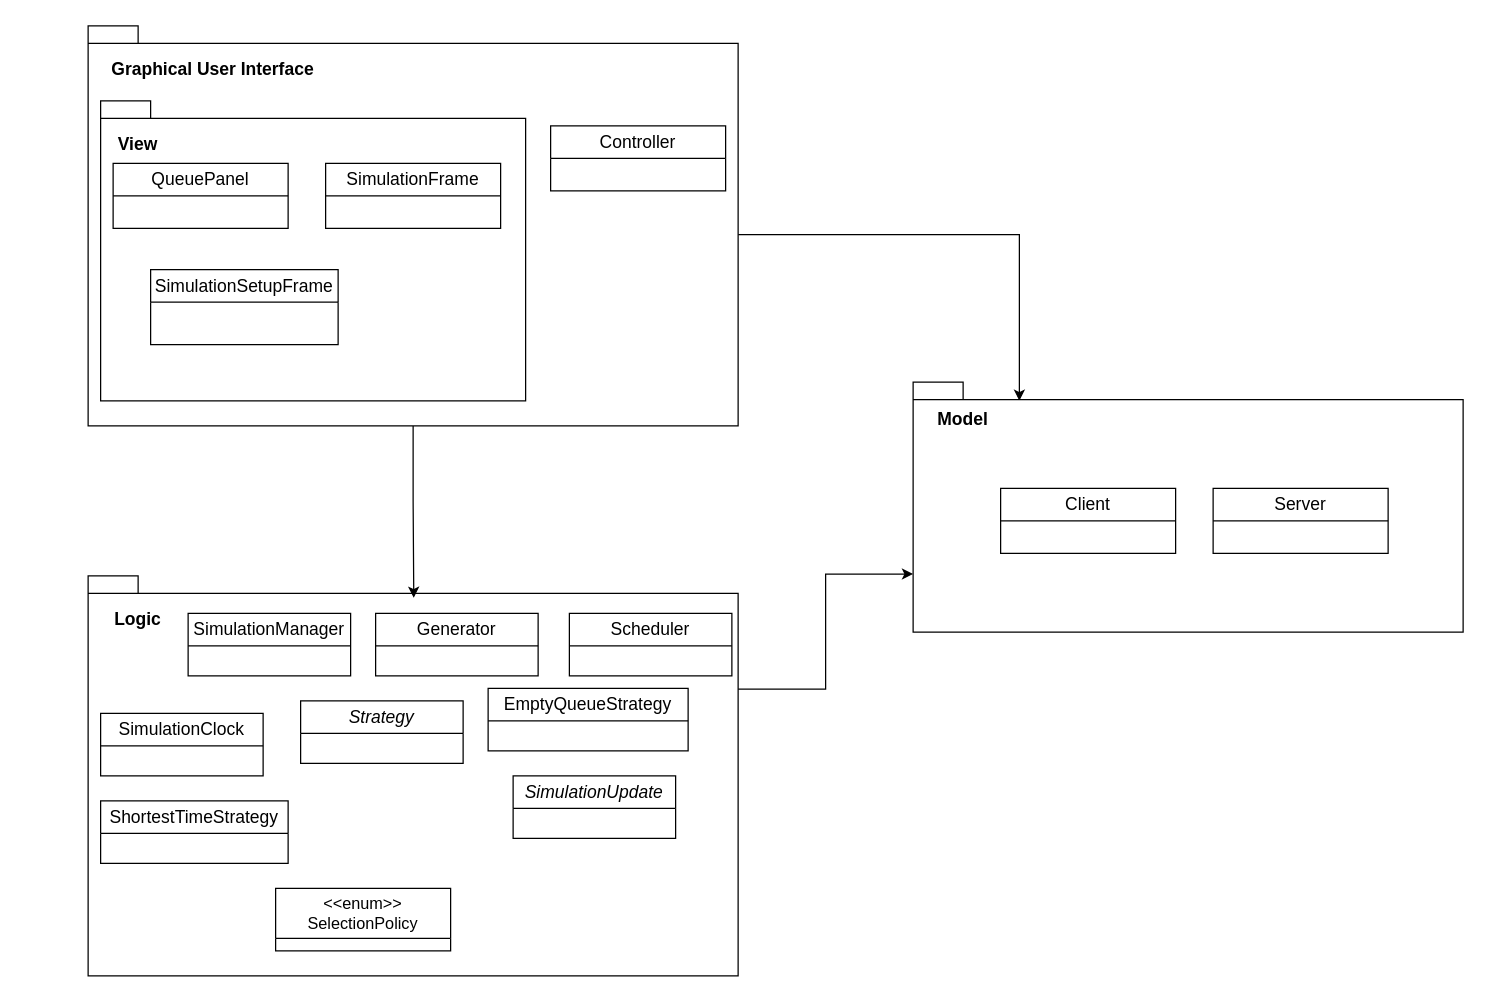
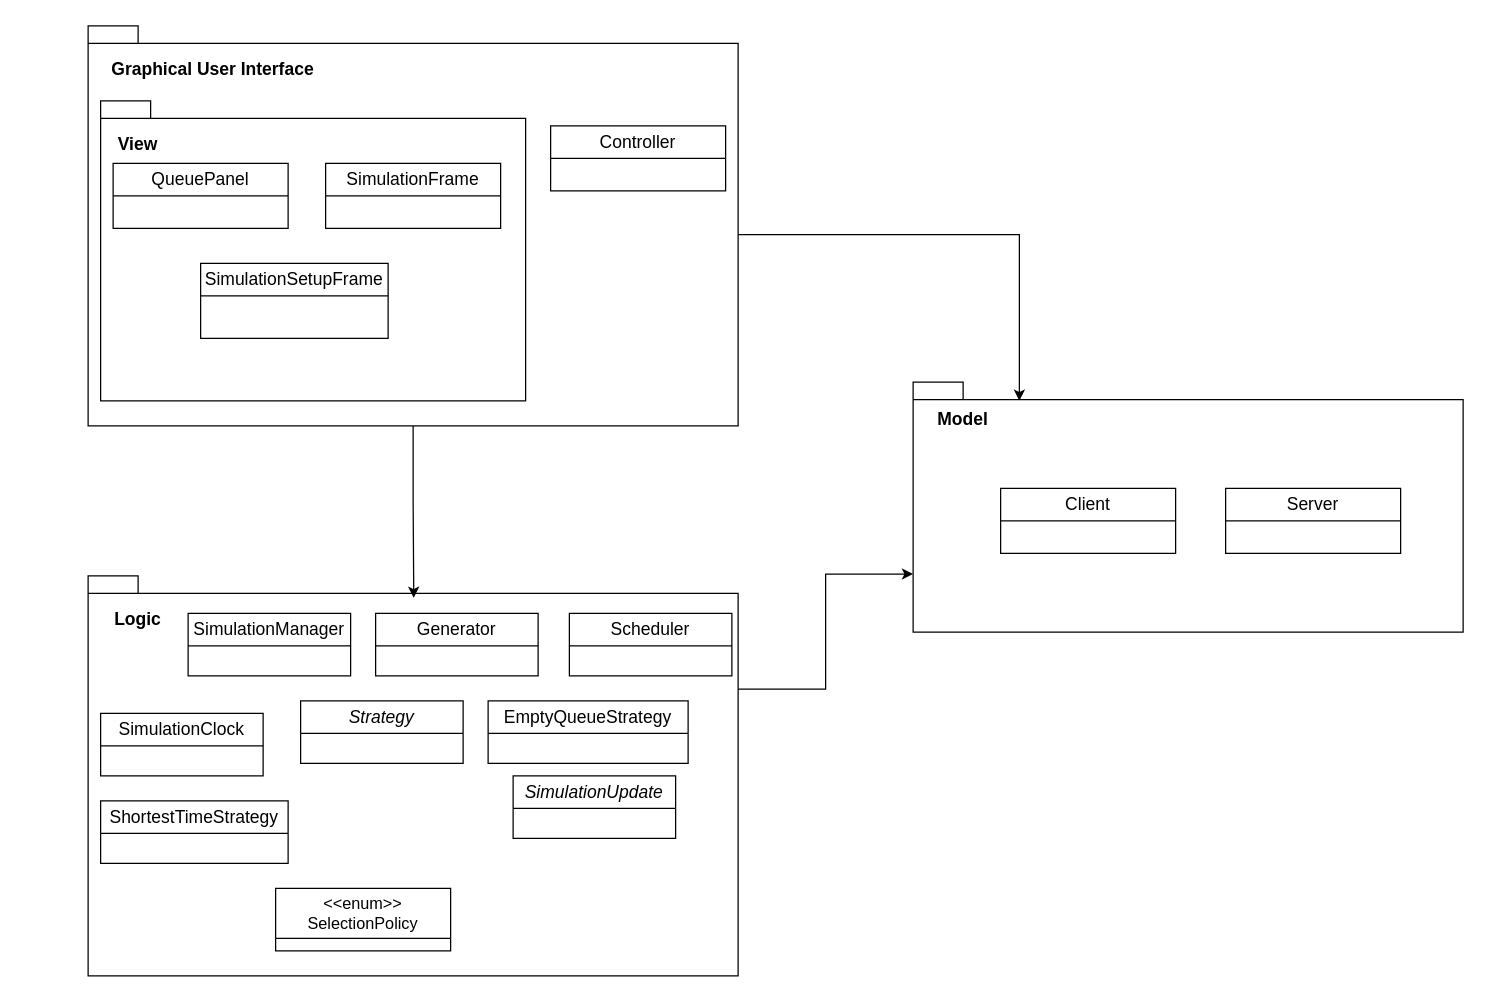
  <mxCell id="0" />
  <mxCell id="1" parent="0" />
  <mxCell id="2" style="edgeStyle=orthogonalEdgeStyle;rounded=0;orthogonalLoop=1;jettySize=auto;html=1;exitX=0;exitY=0;exitDx=520;exitDy=167;exitPerimeter=0;entryX=0.75;entryY=0;entryDx=0;entryDy=0;" parent="1" source="3" target="23" edge="1"><mxGeometry relative="1" as="geometry" /></mxCell>
  <mxCell id="3" value="" style="shape=folder;fontStyle=1;spacingTop=10;tabWidth=40;tabHeight=14;tabPosition=left;html=1;whiteSpace=wrap;" parent="1" vertex="1"><mxGeometry x="70" y="20" width="520" height="320" as="geometry" /></mxCell>
  <mxCell id="4" value="&lt;font style=&quot;font-size: 14px;&quot;&gt;&lt;b&gt;Graphical User Interface&lt;/b&gt;&lt;/font&gt;" style="text;html=1;align=center;verticalAlign=middle;whiteSpace=wrap;rounded=0;" parent="1" vertex="1"><mxGeometry x="80" y="40" width="180" height="30" as="geometry" /></mxCell>
  <mxCell id="5" value="" style="shape=folder;fontStyle=1;spacingTop=10;tabWidth=40;tabHeight=14;tabPosition=left;html=1;whiteSpace=wrap;" parent="1" vertex="1"><mxGeometry x="80" y="80" width="340" height="240" as="geometry" /></mxCell>
  <mxCell id="6" value="&lt;font style=&quot;font-size: 14px;&quot;&gt;Controller&lt;/font&gt;" style="swimlane;fontStyle=0;childLayout=stackLayout;horizontal=1;startSize=26;fillColor=none;horizontalStack=0;resizeParent=1;resizeParentMax=0;resizeLast=0;collapsible=1;marginBottom=0;whiteSpace=wrap;html=1;" parent="1" vertex="1"><mxGeometry x="440" y="100" width="140" height="52" as="geometry" /></mxCell>
  <mxCell id="7" value="&lt;font style=&quot;font-size: 14px;&quot;&gt;&lt;b&gt;View&lt;/b&gt;&lt;/font&gt;" style="text;html=1;align=center;verticalAlign=middle;whiteSpace=wrap;rounded=0;" parent="1" vertex="1"><mxGeometry x="20" y="100" width="180" height="30" as="geometry" /></mxCell>
  <mxCell id="8" value="&lt;font style=&quot;font-size: 14px;&quot;&gt;QueuePanel&lt;/font&gt;" style="swimlane;fontStyle=0;childLayout=stackLayout;horizontal=1;startSize=26;fillColor=none;horizontalStack=0;resizeParent=1;resizeParentMax=0;resizeLast=0;collapsible=1;marginBottom=0;whiteSpace=wrap;html=1;" parent="1" vertex="1"><mxGeometry x="90" y="130" width="140" height="52" as="geometry" /></mxCell>
  <mxCell id="9" value="&lt;font style=&quot;font-size: 14px;&quot;&gt;SimulationFrame&lt;/font&gt;" style="swimlane;fontStyle=0;childLayout=stackLayout;horizontal=1;startSize=26;fillColor=none;horizontalStack=0;resizeParent=1;resizeParentMax=0;resizeLast=0;collapsible=1;marginBottom=0;whiteSpace=wrap;html=1;" parent="1" vertex="1"><mxGeometry x="260" y="130" width="140" height="52" as="geometry" /></mxCell>
- <mxCell id="10" value="&lt;font style=&quot;font-size: 14px;&quot;&gt;SimulationSetupFrame&lt;/font&gt;" style="swimlane;fontStyle=0;childLayout=stackLayout;horizontal=1;startSize=26;fillColor=none;horizontalStack=0;resizeParent=1;resizeParentMax=0;resizeLast=0;collapsible=1;marginBottom=0;whiteSpace=wrap;html=1;" parent="1" vertex="1"><mxGeometry x="120" y="215" width="150" height="60" as="geometry" /></mxCell>
+ <mxCell id="10" value="&lt;font style=&quot;font-size: 14px;&quot;&gt;SimulationSetupFrame&lt;/font&gt;" style="swimlane;fontStyle=0;childLayout=stackLayout;horizontal=1;startSize=26;fillColor=none;horizontalStack=0;resizeParent=1;resizeParentMax=0;resizeLast=0;collapsible=1;marginBottom=0;whiteSpace=wrap;html=1;" parent="1" vertex="1"><mxGeometry x="160" y="210" width="150" height="60" as="geometry" /></mxCell>
  <mxCell id="11" value="" style="shape=folder;fontStyle=1;spacingTop=10;tabWidth=40;tabHeight=14;tabPosition=left;html=1;whiteSpace=wrap;" parent="1" vertex="1"><mxGeometry x="70" y="460" width="520" height="320" as="geometry" /></mxCell>
  <mxCell id="12" value="&lt;span style=&quot;font-size: 14px;&quot;&gt;&lt;b&gt;Logic&lt;/b&gt;&lt;/span&gt;" style="text;html=1;align=center;verticalAlign=middle;whiteSpace=wrap;rounded=0;" parent="1" vertex="1"><mxGeometry x="20" y="480" width="180" height="30" as="geometry" /></mxCell>
  <mxCell id="13" value="&lt;font style=&quot;font-size: 14px;&quot;&gt;SimulationManager&lt;/font&gt;" style="swimlane;fontStyle=0;childLayout=stackLayout;horizontal=1;startSize=26;fillColor=none;horizontalStack=0;resizeParent=1;resizeParentMax=0;resizeLast=0;collapsible=1;marginBottom=0;whiteSpace=wrap;html=1;" parent="1" vertex="1"><mxGeometry x="150" y="490" width="130" height="50" as="geometry" /></mxCell>
  <mxCell id="14" value="&lt;font style=&quot;font-size: 14px;&quot;&gt;Generator&lt;/font&gt;" style="swimlane;fontStyle=0;childLayout=stackLayout;horizontal=1;startSize=26;fillColor=none;horizontalStack=0;resizeParent=1;resizeParentMax=0;resizeLast=0;collapsible=1;marginBottom=0;whiteSpace=wrap;html=1;" parent="1" vertex="1"><mxGeometry x="300" y="490" width="130" height="50" as="geometry" /></mxCell>
  <mxCell id="15" value="&lt;font style=&quot;font-size: 14px;&quot;&gt;Scheduler&lt;/font&gt;" style="swimlane;fontStyle=0;childLayout=stackLayout;horizontal=1;startSize=26;fillColor=none;horizontalStack=0;resizeParent=1;resizeParentMax=0;resizeLast=0;collapsible=1;marginBottom=0;whiteSpace=wrap;html=1;" parent="1" vertex="1"><mxGeometry x="455" y="490" width="130" height="50" as="geometry" /></mxCell>
  <mxCell id="16" value="&lt;font style=&quot;font-size: 14px;&quot;&gt;SimulationClock&lt;/font&gt;" style="swimlane;fontStyle=0;childLayout=stackLayout;horizontal=1;startSize=26;fillColor=none;horizontalStack=0;resizeParent=1;resizeParentMax=0;resizeLast=0;collapsible=1;marginBottom=0;whiteSpace=wrap;html=1;" parent="1" vertex="1"><mxGeometry x="80" y="570" width="130" height="50" as="geometry" /></mxCell>
  <mxCell id="17" value="&lt;font style=&quot;font-size: 14px;&quot;&gt;&lt;i&gt;Strategy&lt;/i&gt;&lt;/font&gt;" style="swimlane;fontStyle=0;childLayout=stackLayout;horizontal=1;startSize=26;fillColor=none;horizontalStack=0;resizeParent=1;resizeParentMax=0;resizeLast=0;collapsible=1;marginBottom=0;whiteSpace=wrap;html=1;" parent="1" vertex="1"><mxGeometry x="240" y="560" width="130" height="50" as="geometry" /></mxCell>
- <mxCell id="18" value="&lt;font style=&quot;font-size: 14px;&quot;&gt;EmptyQueueStrategy&lt;/font&gt;" style="swimlane;fontStyle=0;childLayout=stackLayout;horizontal=1;startSize=26;fillColor=none;horizontalStack=0;resizeParent=1;resizeParentMax=0;resizeLast=0;collapsible=1;marginBottom=0;whiteSpace=wrap;html=1;" parent="1" vertex="1"><mxGeometry x="390" y="550" width="160" height="50" as="geometry" /></mxCell>
+ <mxCell id="18" value="&lt;font style=&quot;font-size: 14px;&quot;&gt;EmptyQueueStrategy&lt;/font&gt;" style="swimlane;fontStyle=0;childLayout=stackLayout;horizontal=1;startSize=26;fillColor=none;horizontalStack=0;resizeParent=1;resizeParentMax=0;resizeLast=0;collapsible=1;marginBottom=0;whiteSpace=wrap;html=1;" parent="1" vertex="1"><mxGeometry x="390" y="560" width="160" height="50" as="geometry" /></mxCell>
  <mxCell id="19" value="&lt;span style=&quot;font-size: 14px;&quot;&gt;ShortestTimeStrategy&lt;/span&gt;" style="swimlane;fontStyle=0;childLayout=stackLayout;horizontal=1;startSize=26;fillColor=none;horizontalStack=0;resizeParent=1;resizeParentMax=0;resizeLast=0;collapsible=1;marginBottom=0;whiteSpace=wrap;html=1;" parent="1" vertex="1"><mxGeometry x="80" y="640" width="150" height="50" as="geometry" /></mxCell>
  <mxCell id="20" value="&lt;font style=&quot;font-size: 14px;&quot;&gt;&lt;i&gt;SimulationUpdate&lt;/i&gt;&lt;/font&gt;" style="swimlane;fontStyle=0;childLayout=stackLayout;horizontal=1;startSize=26;fillColor=none;horizontalStack=0;resizeParent=1;resizeParentMax=0;resizeLast=0;collapsible=1;marginBottom=0;whiteSpace=wrap;html=1;" parent="1" vertex="1"><mxGeometry x="410" y="620" width="130" height="50" as="geometry" /></mxCell>
  <mxCell id="21" value="&lt;font style=&quot;font-size: 13px;&quot;&gt;&amp;lt;&amp;lt;enum&amp;gt;&amp;gt;&lt;/font&gt;&lt;div&gt;&lt;font style=&quot;font-size: 13px;&quot;&gt;SelectionPolicy&lt;/font&gt;&lt;/div&gt;" style="swimlane;fontStyle=0;childLayout=stackLayout;horizontal=1;startSize=40;fillColor=none;horizontalStack=0;resizeParent=1;resizeParentMax=0;resizeLast=0;collapsible=1;marginBottom=0;whiteSpace=wrap;html=1;" parent="1" vertex="1"><mxGeometry x="220" y="710" width="140" height="50" as="geometry" /></mxCell>
  <mxCell id="22" value="" style="shape=folder;fontStyle=1;spacingTop=10;tabWidth=40;tabHeight=14;tabPosition=left;html=1;whiteSpace=wrap;" parent="1" vertex="1"><mxGeometry x="730" y="305" width="440" height="200" as="geometry" /></mxCell>
  <mxCell id="23" value="&lt;span style=&quot;font-size: 14px;&quot;&gt;&lt;b&gt;Model&lt;/b&gt;&lt;/span&gt;" style="text;html=1;align=center;verticalAlign=middle;whiteSpace=wrap;rounded=0;" parent="1" vertex="1"><mxGeometry x="680" y="320" width="180" height="30" as="geometry" /></mxCell>
  <mxCell id="24" value="&lt;font style=&quot;font-size: 14px;&quot;&gt;Client&lt;/font&gt;" style="swimlane;fontStyle=0;childLayout=stackLayout;horizontal=1;startSize=26;fillColor=none;horizontalStack=0;resizeParent=1;resizeParentMax=0;resizeLast=0;collapsible=1;marginBottom=0;whiteSpace=wrap;html=1;" parent="1" vertex="1"><mxGeometry x="800" y="390" width="140" height="52" as="geometry" /></mxCell>
- <mxCell id="25" value="&lt;font style=&quot;font-size: 14px;&quot;&gt;Server&lt;/font&gt;" style="swimlane;fontStyle=0;childLayout=stackLayout;horizontal=1;startSize=26;fillColor=none;horizontalStack=0;resizeParent=1;resizeParentMax=0;resizeLast=0;collapsible=1;marginBottom=0;whiteSpace=wrap;html=1;" parent="1" vertex="1"><mxGeometry x="970" y="390" width="140" height="52" as="geometry" /></mxCell>
+ <mxCell id="25" value="&lt;font style=&quot;font-size: 14px;&quot;&gt;Server&lt;/font&gt;" style="swimlane;fontStyle=0;childLayout=stackLayout;horizontal=1;startSize=26;fillColor=none;horizontalStack=0;resizeParent=1;resizeParentMax=0;resizeLast=0;collapsible=1;marginBottom=0;whiteSpace=wrap;html=1;" parent="1" vertex="1"><mxGeometry x="980" y="390" width="140" height="52" as="geometry" /></mxCell>
  <mxCell id="26" style="edgeStyle=orthogonalEdgeStyle;rounded=0;orthogonalLoop=1;jettySize=auto;html=1;exitX=0.5;exitY=1;exitDx=0;exitDy=0;exitPerimeter=0;entryX=0.501;entryY=0.055;entryDx=0;entryDy=0;entryPerimeter=0;" parent="1" source="3" target="11" edge="1"><mxGeometry relative="1" as="geometry" /></mxCell>
  <mxCell id="27" style="edgeStyle=orthogonalEdgeStyle;rounded=0;orthogonalLoop=1;jettySize=auto;html=1;exitX=0;exitY=0;exitDx=520;exitDy=90.5;exitPerimeter=0;entryX=0;entryY=0;entryDx=0;entryDy=153.5;entryPerimeter=0;" parent="1" source="11" target="22" edge="1"><mxGeometry relative="1" as="geometry" /></mxCell>
